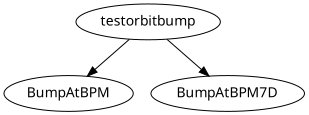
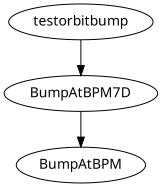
  digraph {
    fontname="Noto Sans"
    node [fontname="Noto Sans"]
    edge [fontname="Noto Sans"]
    testorbitbump
    BumpAtBPM
    n3 [label=BumpAtBPM7D]
-   testorbitbump -> BumpAtBPM
+   n3 -> BumpAtBPM
    testorbitbump -> n3
  }
